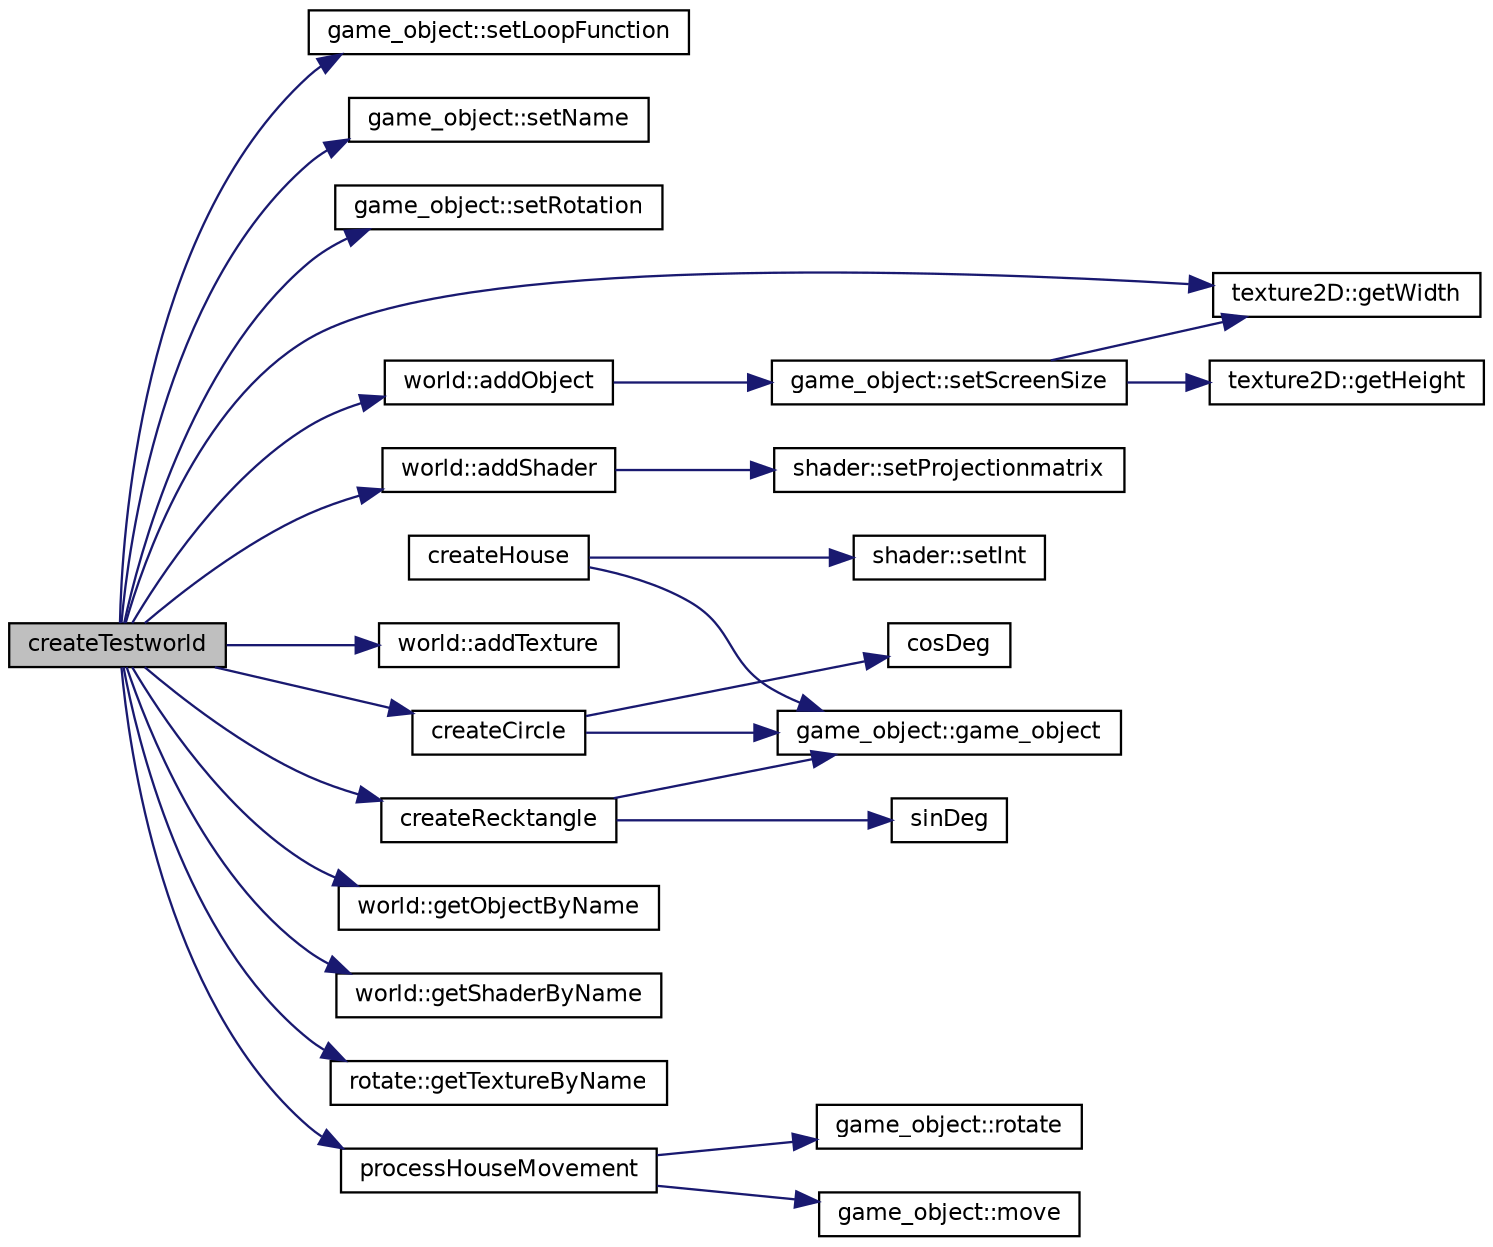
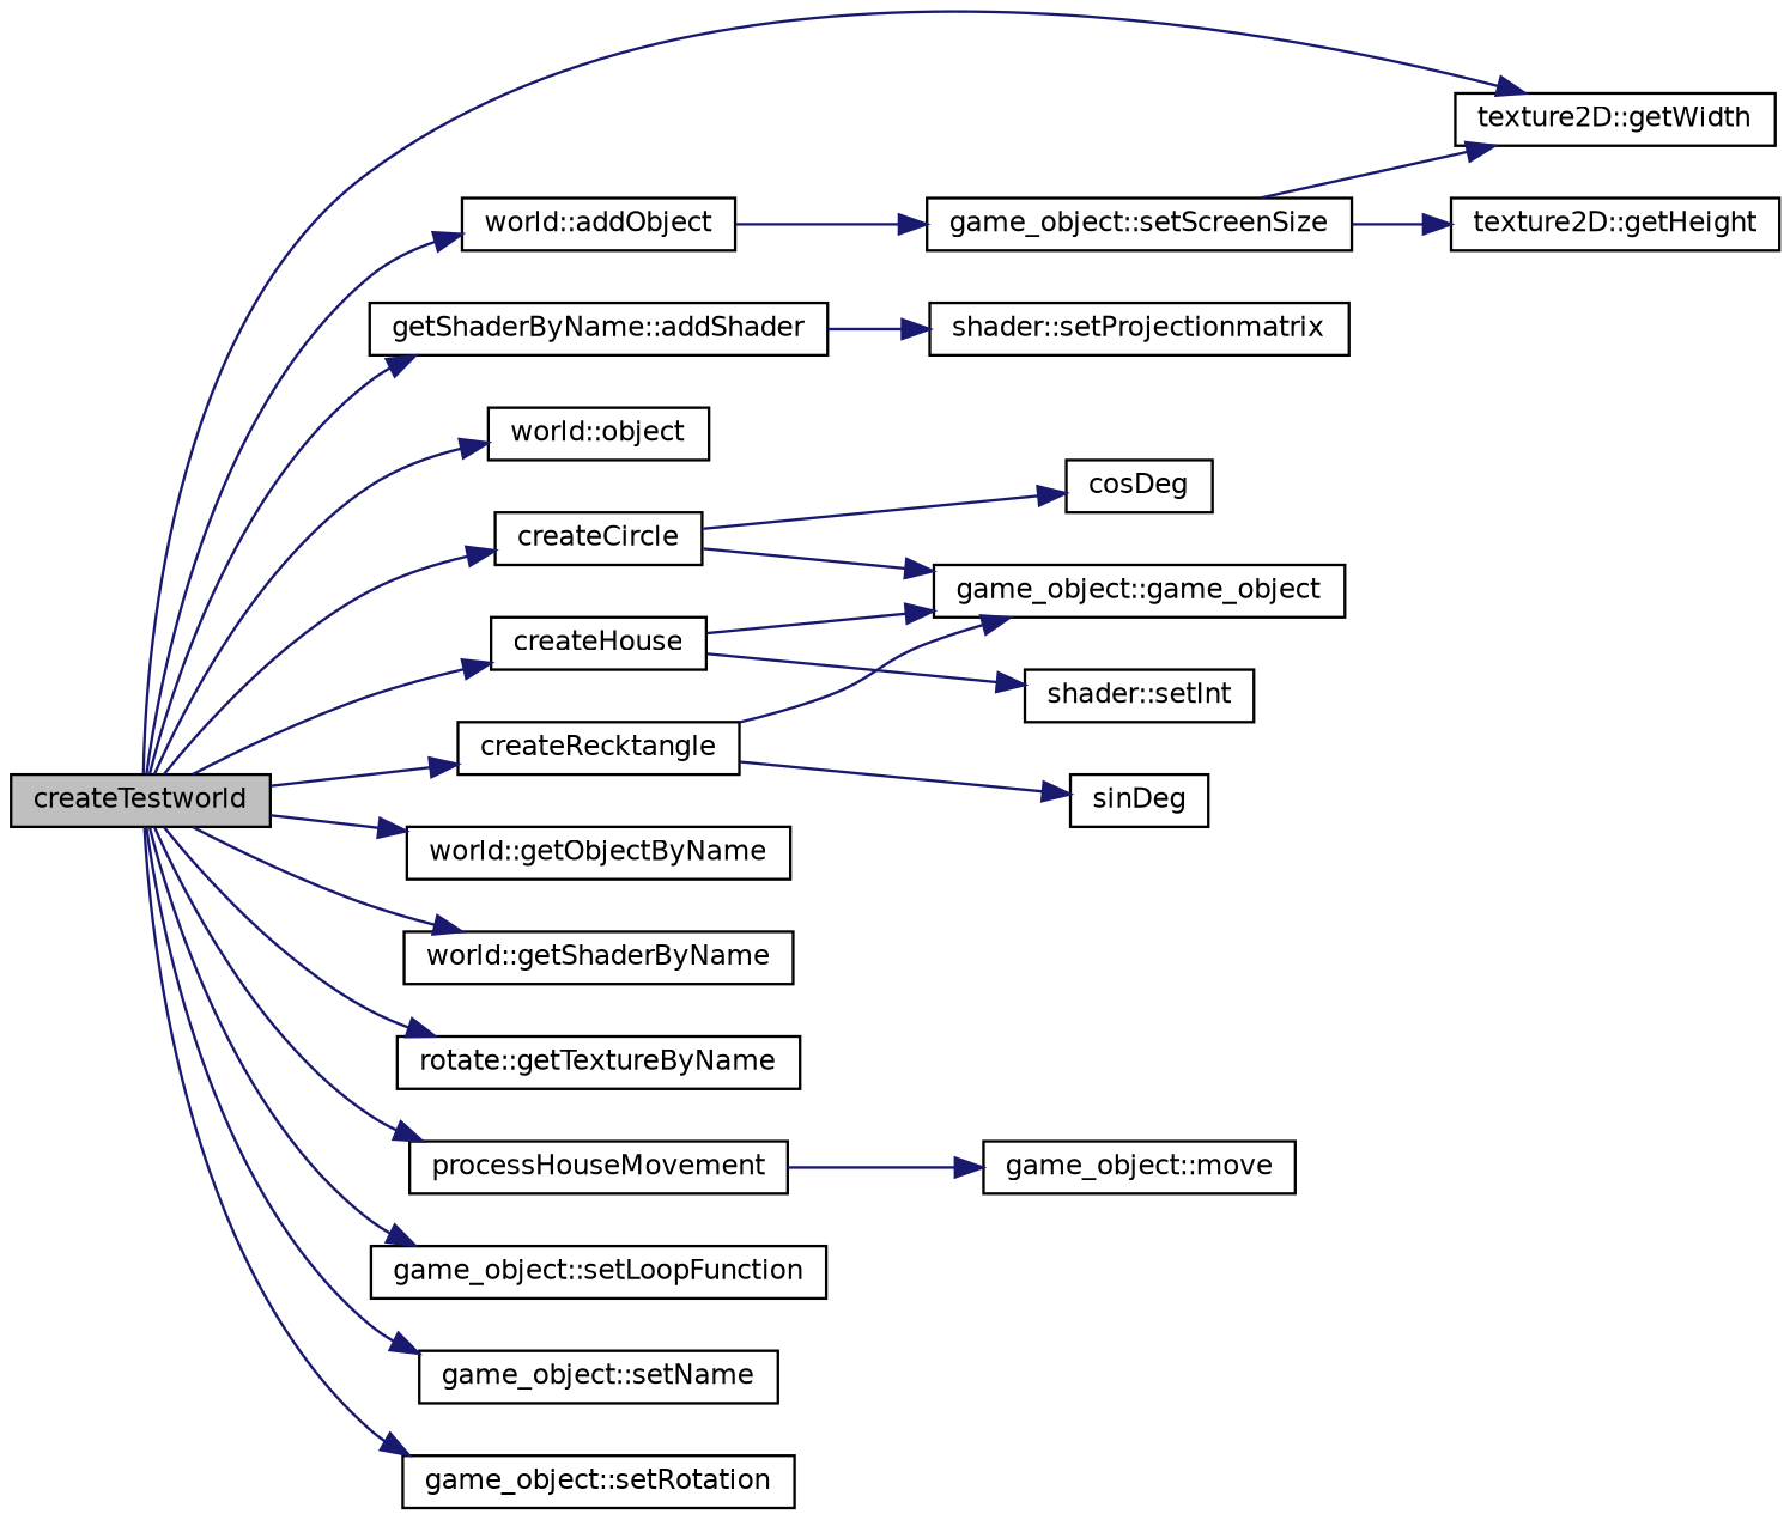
  digraph {
    rankdir=LR
    node [color=black fillcolor=white fontname=Helvetica fontsize=10 shape=record style=filled]
    edge [color=midnightblue fontname=Helvetica fontsize=10 labelfontname=Helvetica labelfontsize=10 style=solid]
    n1 [fillcolor=grey75 fontcolor=black height=0.2 label=createTestworld width=0.4]
    n2 [height=0.2 label="world::addObject" width=0.4]
    n3 [height=0.2 label="texture2D::getWidth" width=0.4]
-   n4 [height=0.2 label="world::addShader" width=0.4]
-   n5 [height=0.2 label="world::addTexture" width=0.4]
+   n4 [height=0.2 label="getShaderByName::addShader" width=0.4]
+   n5 [height=0.2 label="world::object" width=0.4]
    n6 [height=0.2 label=createCircle width=0.4]
    n7 [height=0.2 label=createHouse width=0.4]
    n8 [height=0.2 label=createRecktangle width=0.4]
    n9 [height=0.2 label="world::getObjectByName" width=0.4]
    n10 [height=0.2 label="world::getShaderByName" width=0.4]
    n11 [height=0.2 label="rotate::getTextureByName" width=0.4]
    n12 [height=0.2 label=processHouseMovement width=0.4]
    n13 [height=0.2 label="game_object::setLoopFunction" width=0.4]
    n14 [height=0.2 label="game_object::setName" width=0.4]
    n15 [height=0.2 label="game_object::setRotation" width=0.4]
    n16 [height=0.2 label="game_object::setScreenSize" width=0.4]
    n17 [height=0.2 label="shader::setProjectionmatrix" width=0.4]
    n18 [height=0.2 label=cosDeg width=0.4]
    n19 [height=0.2 label="game_object::game_object" width=0.4]
    n20 [height=0.2 label="shader::setInt" width=0.4]
    n21 [height=0.2 label=sinDeg width=0.4]
    n22 [height=0.2 label="game_object::move" width=0.4]
-   n23 [height=0.2 label="game_object::rotate" width=0.4]
    n24 [height=0.2 label="texture2D::getHeight" width=0.4]
    n1 -> n2
    n1 -> n3
    n1 -> n4
    n1 -> n5
    n1 -> n6
+   n1 -> n7
    n1 -> n8
    n1 -> n9
    n1 -> n10
    n1 -> n11
    n1 -> n12
    n1 -> n13
    n1 -> n14
    n1 -> n15
    n2 -> n16
    n4 -> n17
    n6 -> n18
    n6 -> n19
    n7 -> n19
    n7 -> n20
    n8 -> n19
    n8 -> n21
    n12 -> n22
-   n12 -> n23
    n16 -> n3
    n16 -> n24
  }
